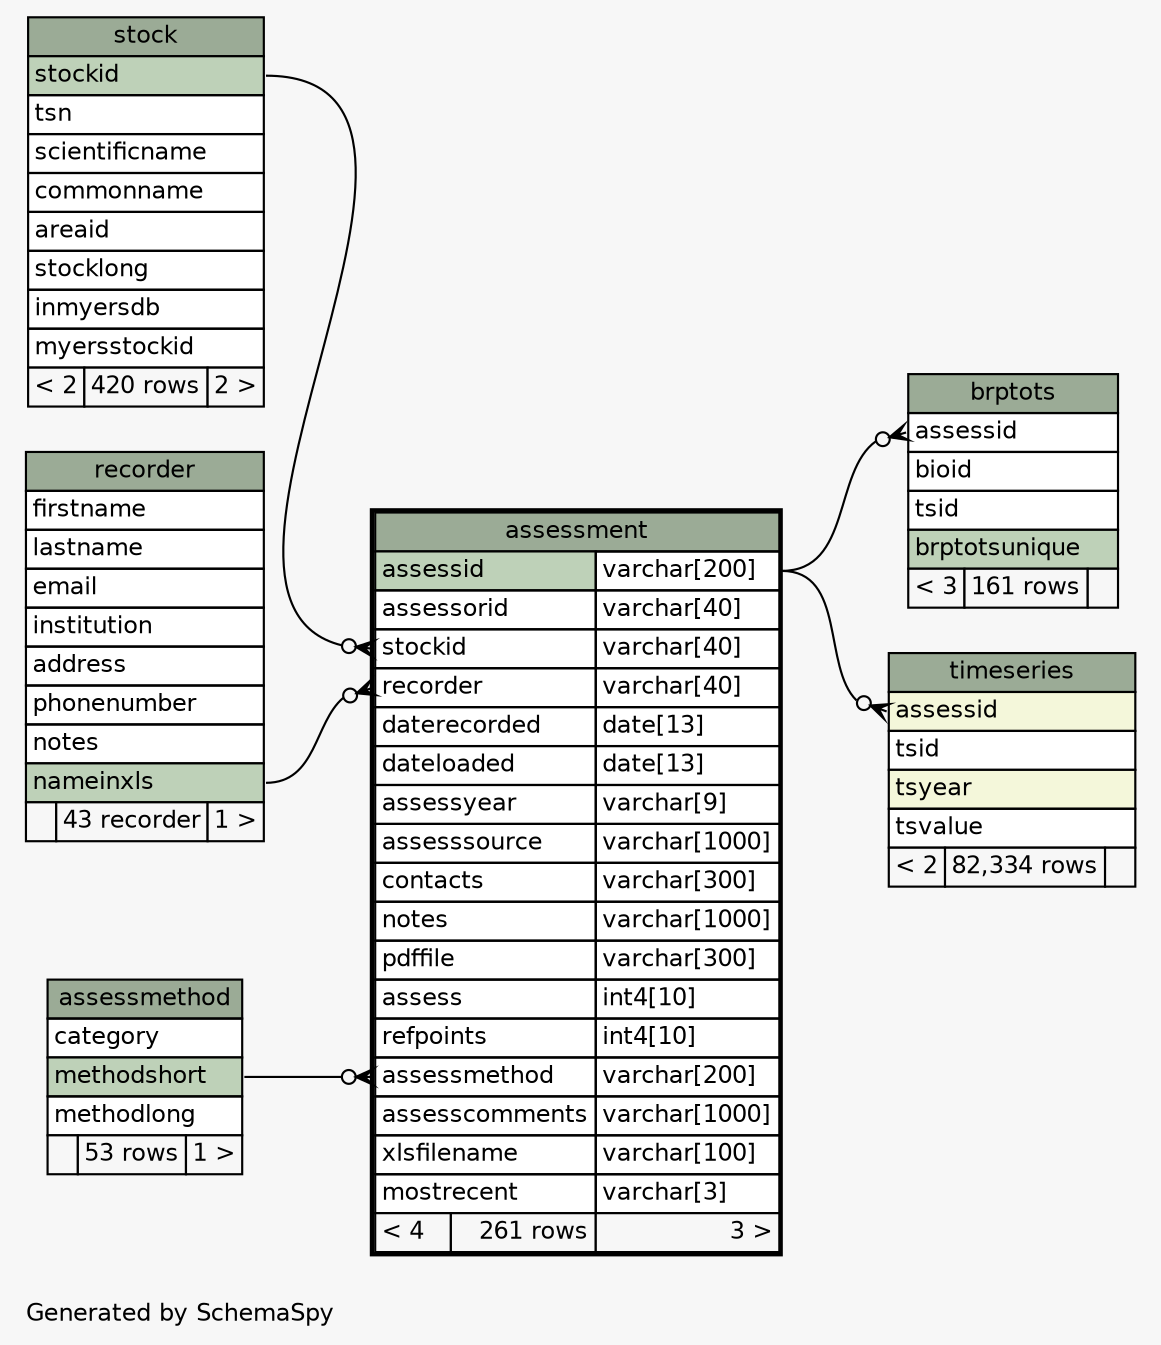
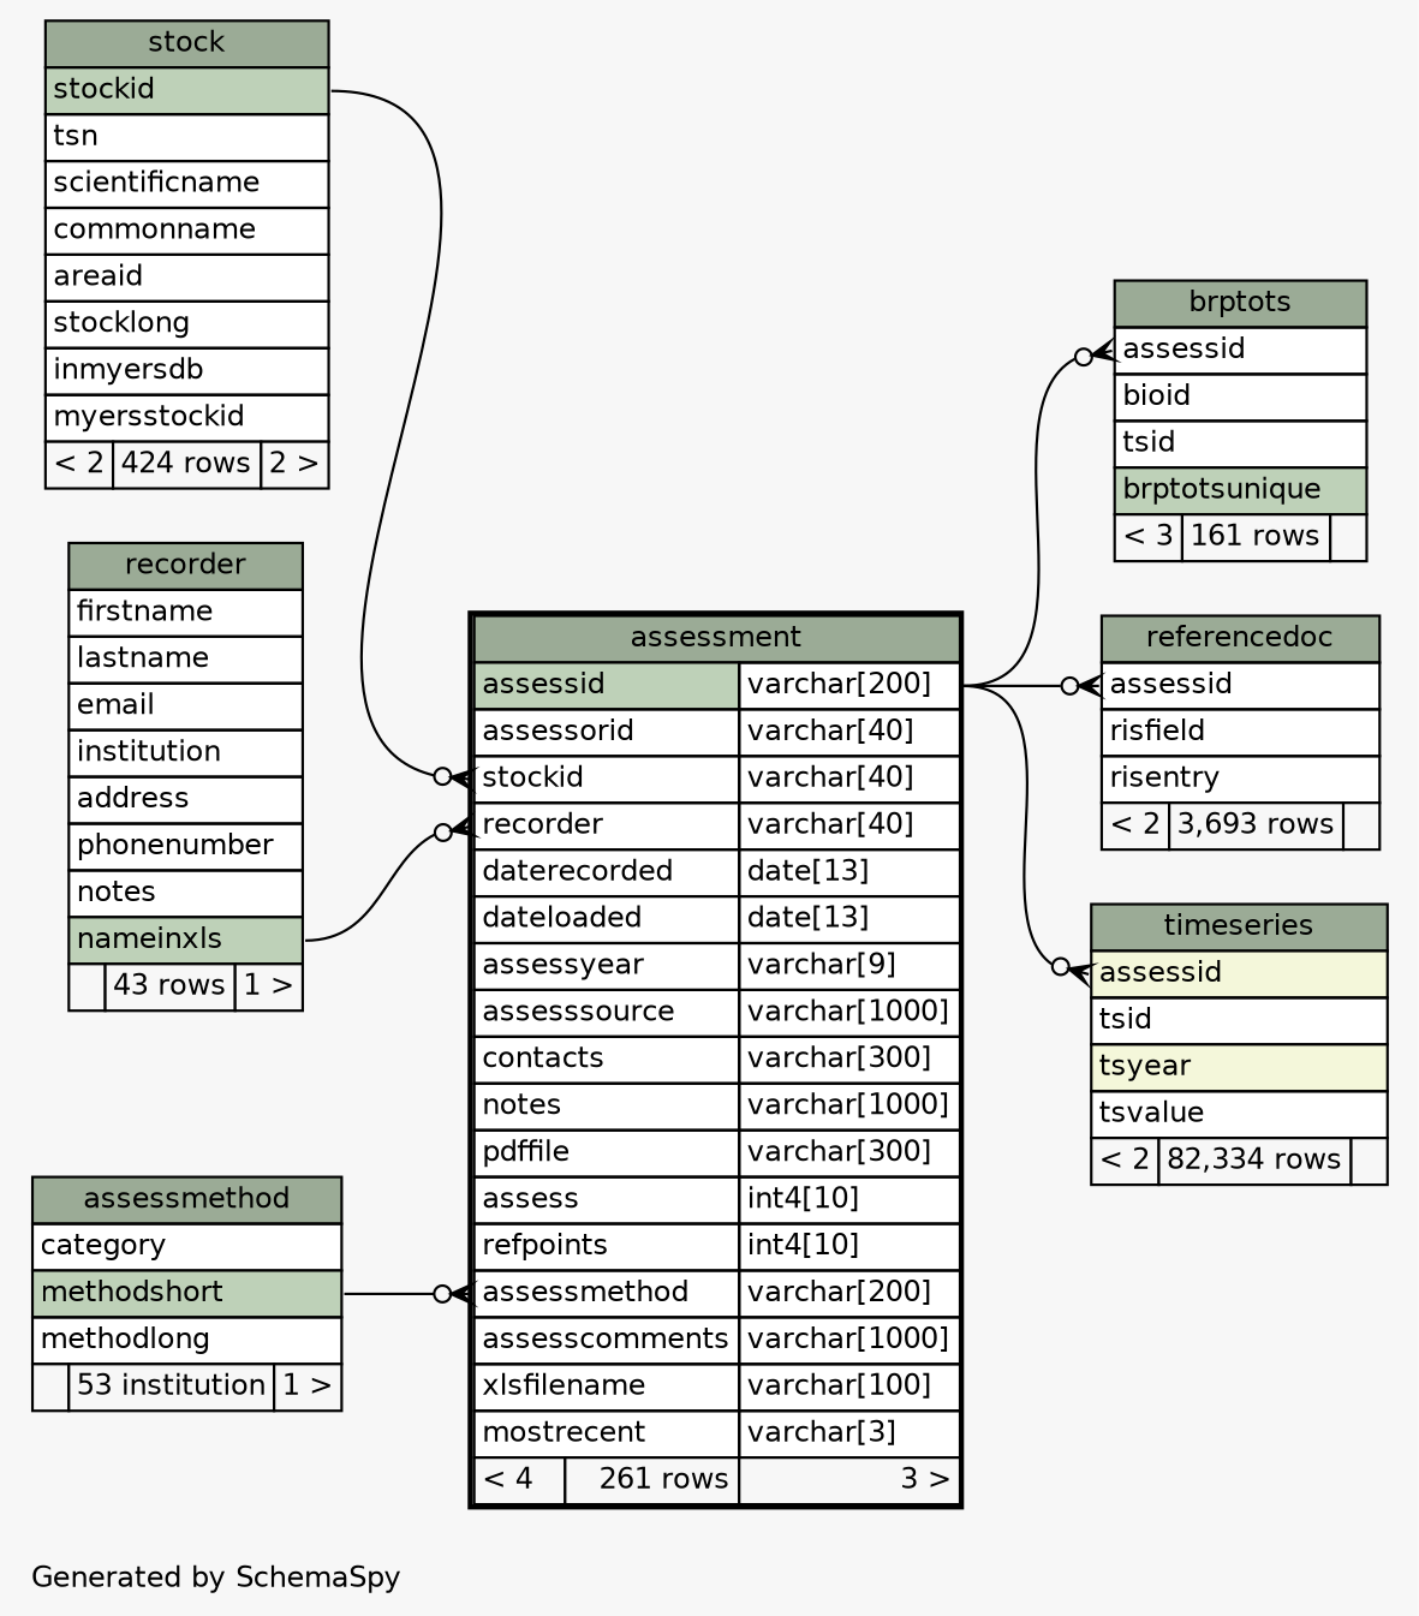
  digraph {
    bgcolor="#f7f7f7"
    fontname=Helvetica
    fontsize=11
    label="\nGenerated by SchemaSpy"
    labeljust=l
    nodesep=0.18
    rankdir=RL
    ranksep=0.46
    node [fontname=Helvetica fontsize=11 shape=plaintext]
    edge [arrowhead=none arrowsize=0.8 arrowtail=crowodot dir=back headport="assessid.type:e" tailport="assessid:w"]
    n1 [label=<     <TABLE BORDER="2" CELLBORDER="1" CELLSPACING="0" BGCOLOR="#ffffff">       <TR><TD COLSPAN="3" BGCOLOR="#9bab96" ALIGN="CENTER">assessment</TD></TR>       <TR><TD PORT="assessid" COLSPAN="2" BGCOLOR="#bed1b8" ALIGN="LEFT">assessid</TD><TD PORT="assessid.type" ALIGN="LEFT">varchar[200]</TD></TR>       <TR><TD PORT="assessorid" COLSPAN="2" ALIGN="LEFT">assessorid</TD><TD PORT="assessorid.type" ALIGN="LEFT">varchar[40]</TD></TR>       <TR><TD PORT="stockid" COLSPAN="2" ALIGN="LEFT">stockid</TD><TD PORT="stockid.type" ALIGN="LEFT">varchar[40]</TD></TR>       <TR><TD PORT="recorder" COLSPAN="2" ALIGN="LEFT">recorder</TD><TD PORT="recorder.type" ALIGN="LEFT">varchar[40]</TD></TR>       <TR><TD PORT="daterecorded" COLSPAN="2" ALIGN="LEFT">daterecorded</TD><TD PORT="daterecorded.type" ALIGN="LEFT">date[13]</TD></TR>       <TR><TD PORT="dateloaded" COLSPAN="2" ALIGN="LEFT">dateloaded</TD><TD PORT="dateloaded.type" ALIGN="LEFT">date[13]</TD></TR>       <TR><TD PORT="assessyear" COLSPAN="2" ALIGN="LEFT">assessyear</TD><TD PORT="assessyear.type" ALIGN="LEFT">varchar[9]</TD></TR>       <TR><TD PORT="assesssource" COLSPAN="2" ALIGN="LEFT">assesssource</TD><TD PORT="assesssource.type" ALIGN="LEFT">varchar[1000]</TD></TR>       <TR><TD PORT="contacts" COLSPAN="2" ALIGN="LEFT">contacts</TD><TD PORT="contacts.type" ALIGN="LEFT">varchar[300]</TD></TR>       <TR><TD PORT="notes" COLSPAN="2" ALIGN="LEFT">notes</TD><TD PORT="notes.type" ALIGN="LEFT">varchar[1000]</TD></TR>       <TR><TD PORT="pdffile" COLSPAN="2" ALIGN="LEFT">pdffile</TD><TD PORT="pdffile.type" ALIGN="LEFT">varchar[300]</TD></TR>       <TR><TD PORT="assess" COLSPAN="2" ALIGN="LEFT">assess</TD><TD PORT="assess.type" ALIGN="LEFT">int4[10]</TD></TR>       <TR><TD PORT="refpoints" COLSPAN="2" ALIGN="LEFT">refpoints</TD><TD PORT="refpoints.type" ALIGN="LEFT">int4[10]</TD></TR>       <TR><TD PORT="assessmethod" COLSPAN="2" ALIGN="LEFT">assessmethod</TD><TD PORT="assessmethod.type" ALIGN="LEFT">varchar[200]</TD></TR>       <TR><TD PORT="assesscomments" COLSPAN="2" ALIGN="LEFT">assesscomments</TD><TD PORT="assesscomments.type" ALIGN="LEFT">varchar[1000]</TD></TR>       <TR><TD PORT="xlsfilename" COLSPAN="2" ALIGN="LEFT">xlsfilename</TD><TD PORT="xlsfilename.type" ALIGN="LEFT">varchar[100]</TD></TR>       <TR><TD PORT="mostrecent" COLSPAN="2" ALIGN="LEFT">mostrecent</TD><TD PORT="mostrecent.type" ALIGN="LEFT">varchar[3]</TD></TR>       <TR><TD ALIGN="LEFT" BGCOLOR="#f7f7f7">&lt; 4</TD><TD ALIGN="RIGHT" BGCOLOR="#f7f7f7">261 rows</TD><TD ALIGN="RIGHT" BGCOLOR="#f7f7f7">3 &gt;</TD></TR>     </TABLE>>]
-   n2 [label=<     <TABLE BORDER="0" CELLBORDER="1" CELLSPACING="0" BGCOLOR="#ffffff">       <TR><TD COLSPAN="3" BGCOLOR="#9bab96" ALIGN="CENTER">assessmethod</TD></TR>       <TR><TD PORT="category" COLSPAN="3" ALIGN="LEFT">category</TD></TR>       <TR><TD PORT="methodshort" COLSPAN="3" BGCOLOR="#bed1b8" ALIGN="LEFT">methodshort</TD></TR>       <TR><TD PORT="methodlong" COLSPAN="3" ALIGN="LEFT">methodlong</TD></TR>       <TR><TD ALIGN="LEFT" BGCOLOR="#f7f7f7">  </TD><TD ALIGN="RIGHT" BGCOLOR="#f7f7f7">53 rows</TD><TD ALIGN="RIGHT" BGCOLOR="#f7f7f7">1 &gt;</TD></TR>     </TABLE>>]
-   n3 [label=<     <TABLE BORDER="0" CELLBORDER="1" CELLSPACING="0" BGCOLOR="#ffffff">       <TR><TD COLSPAN="3" BGCOLOR="#9bab96" ALIGN="CENTER">recorder</TD></TR>       <TR><TD PORT="firstname" COLSPAN="3" ALIGN="LEFT">firstname</TD></TR>       <TR><TD PORT="lastname" COLSPAN="3" ALIGN="LEFT">lastname</TD></TR>       <TR><TD PORT="email" COLSPAN="3" ALIGN="LEFT">email</TD></TR>       <TR><TD PORT="institution" COLSPAN="3" ALIGN="LEFT">institution</TD></TR>       <TR><TD PORT="address" COLSPAN="3" ALIGN="LEFT">address</TD></TR>       <TR><TD PORT="phonenumber" COLSPAN="3" ALIGN="LEFT">phonenumber</TD></TR>       <TR><TD PORT="notes" COLSPAN="3" ALIGN="LEFT">notes</TD></TR>       <TR><TD PORT="nameinxls" COLSPAN="3" BGCOLOR="#bed1b8" ALIGN="LEFT">nameinxls</TD></TR>       <TR><TD ALIGN="LEFT" BGCOLOR="#f7f7f7">  </TD><TD ALIGN="RIGHT" BGCOLOR="#f7f7f7">43 recorder</TD><TD ALIGN="RIGHT" BGCOLOR="#f7f7f7">1 &gt;</TD></TR>     </TABLE>>]
-   n4 [label=<     <TABLE BORDER="0" CELLBORDER="1" CELLSPACING="0" BGCOLOR="#ffffff">       <TR><TD COLSPAN="3" BGCOLOR="#9bab96" ALIGN="CENTER">stock</TD></TR>       <TR><TD PORT="stockid" COLSPAN="3" BGCOLOR="#bed1b8" ALIGN="LEFT">stockid</TD></TR>       <TR><TD PORT="tsn" COLSPAN="3" ALIGN="LEFT">tsn</TD></TR>       <TR><TD PORT="scientificname" COLSPAN="3" ALIGN="LEFT">scientificname</TD></TR>       <TR><TD PORT="commonname" COLSPAN="3" ALIGN="LEFT">commonname</TD></TR>       <TR><TD PORT="areaid" COLSPAN="3" ALIGN="LEFT">areaid</TD></TR>       <TR><TD PORT="stocklong" COLSPAN="3" ALIGN="LEFT">stocklong</TD></TR>       <TR><TD PORT="inmyersdb" COLSPAN="3" ALIGN="LEFT">inmyersdb</TD></TR>       <TR><TD PORT="myersstockid" COLSPAN="3" ALIGN="LEFT">myersstockid</TD></TR>       <TR><TD ALIGN="LEFT" BGCOLOR="#f7f7f7">&lt; 2</TD><TD ALIGN="RIGHT" BGCOLOR="#f7f7f7">420 rows</TD><TD ALIGN="RIGHT" BGCOLOR="#f7f7f7">2 &gt;</TD></TR>     </TABLE>>]
+   n2 [label=<     <TABLE BORDER="0" CELLBORDER="1" CELLSPACING="0" BGCOLOR="#ffffff">       <TR><TD COLSPAN="3" BGCOLOR="#9bab96" ALIGN="CENTER">assessmethod</TD></TR>       <TR><TD PORT="category" COLSPAN="3" ALIGN="LEFT">category</TD></TR>       <TR><TD PORT="methodshort" COLSPAN="3" BGCOLOR="#bed1b8" ALIGN="LEFT">methodshort</TD></TR>       <TR><TD PORT="methodlong" COLSPAN="3" ALIGN="LEFT">methodlong</TD></TR>       <TR><TD ALIGN="LEFT" BGCOLOR="#f7f7f7">  </TD><TD ALIGN="RIGHT" BGCOLOR="#f7f7f7">53 institution</TD><TD ALIGN="RIGHT" BGCOLOR="#f7f7f7">1 &gt;</TD></TR>     </TABLE>>]
+   n3 [label=<     <TABLE BORDER="0" CELLBORDER="1" CELLSPACING="0" BGCOLOR="#ffffff">       <TR><TD COLSPAN="3" BGCOLOR="#9bab96" ALIGN="CENTER">recorder</TD></TR>       <TR><TD PORT="firstname" COLSPAN="3" ALIGN="LEFT">firstname</TD></TR>       <TR><TD PORT="lastname" COLSPAN="3" ALIGN="LEFT">lastname</TD></TR>       <TR><TD PORT="email" COLSPAN="3" ALIGN="LEFT">email</TD></TR>       <TR><TD PORT="institution" COLSPAN="3" ALIGN="LEFT">institution</TD></TR>       <TR><TD PORT="address" COLSPAN="3" ALIGN="LEFT">address</TD></TR>       <TR><TD PORT="phonenumber" COLSPAN="3" ALIGN="LEFT">phonenumber</TD></TR>       <TR><TD PORT="notes" COLSPAN="3" ALIGN="LEFT">notes</TD></TR>       <TR><TD PORT="nameinxls" COLSPAN="3" BGCOLOR="#bed1b8" ALIGN="LEFT">nameinxls</TD></TR>       <TR><TD ALIGN="LEFT" BGCOLOR="#f7f7f7">  </TD><TD ALIGN="RIGHT" BGCOLOR="#f7f7f7">43 rows</TD><TD ALIGN="RIGHT" BGCOLOR="#f7f7f7">1 &gt;</TD></TR>     </TABLE>>]
+   n4 [label=<     <TABLE BORDER="0" CELLBORDER="1" CELLSPACING="0" BGCOLOR="#ffffff">       <TR><TD COLSPAN="3" BGCOLOR="#9bab96" ALIGN="CENTER">stock</TD></TR>       <TR><TD PORT="stockid" COLSPAN="3" BGCOLOR="#bed1b8" ALIGN="LEFT">stockid</TD></TR>       <TR><TD PORT="tsn" COLSPAN="3" ALIGN="LEFT">tsn</TD></TR>       <TR><TD PORT="scientificname" COLSPAN="3" ALIGN="LEFT">scientificname</TD></TR>       <TR><TD PORT="commonname" COLSPAN="3" ALIGN="LEFT">commonname</TD></TR>       <TR><TD PORT="areaid" COLSPAN="3" ALIGN="LEFT">areaid</TD></TR>       <TR><TD PORT="stocklong" COLSPAN="3" ALIGN="LEFT">stocklong</TD></TR>       <TR><TD PORT="inmyersdb" COLSPAN="3" ALIGN="LEFT">inmyersdb</TD></TR>       <TR><TD PORT="myersstockid" COLSPAN="3" ALIGN="LEFT">myersstockid</TD></TR>       <TR><TD ALIGN="LEFT" BGCOLOR="#f7f7f7">&lt; 2</TD><TD ALIGN="RIGHT" BGCOLOR="#f7f7f7">424 rows</TD><TD ALIGN="RIGHT" BGCOLOR="#f7f7f7">2 &gt;</TD></TR>     </TABLE>>]
    n5 [label=<     <TABLE BORDER="0" CELLBORDER="1" CELLSPACING="0" BGCOLOR="#ffffff">       <TR><TD COLSPAN="3" BGCOLOR="#9bab96" ALIGN="CENTER">brptots</TD></TR>       <TR><TD PORT="assessid" COLSPAN="3" ALIGN="LEFT">assessid</TD></TR>       <TR><TD PORT="bioid" COLSPAN="3" ALIGN="LEFT">bioid</TD></TR>       <TR><TD PORT="tsid" COLSPAN="3" ALIGN="LEFT">tsid</TD></TR>       <TR><TD PORT="brptotsunique" COLSPAN="3" BGCOLOR="#bed1b8" ALIGN="LEFT">brptotsunique</TD></TR>       <TR><TD ALIGN="LEFT" BGCOLOR="#f7f7f7">&lt; 3</TD><TD ALIGN="RIGHT" BGCOLOR="#f7f7f7">161 rows</TD><TD ALIGN="RIGHT" BGCOLOR="#f7f7f7">  </TD></TR>     </TABLE>>]
+   n6 [label=<     <TABLE BORDER="0" CELLBORDER="1" CELLSPACING="0" BGCOLOR="#ffffff">       <TR><TD COLSPAN="3" BGCOLOR="#9bab96" ALIGN="CENTER">referencedoc</TD></TR>       <TR><TD PORT="assessid" COLSPAN="3" ALIGN="LEFT">assessid</TD></TR>       <TR><TD PORT="risfield" COLSPAN="3" ALIGN="LEFT">risfield</TD></TR>       <TR><TD PORT="risentry" COLSPAN="3" ALIGN="LEFT">risentry</TD></TR>       <TR><TD ALIGN="LEFT" BGCOLOR="#f7f7f7">&lt; 2</TD><TD ALIGN="RIGHT" BGCOLOR="#f7f7f7">3,693 rows</TD><TD ALIGN="RIGHT" BGCOLOR="#f7f7f7">  </TD></TR>     </TABLE>>]
    n7 [label=<     <TABLE BORDER="0" CELLBORDER="1" CELLSPACING="0" BGCOLOR="#ffffff">       <TR><TD COLSPAN="3" BGCOLOR="#9bab96" ALIGN="CENTER">timeseries</TD></TR>       <TR><TD PORT="assessid" COLSPAN="3" BGCOLOR="#f4f7da" ALIGN="LEFT">assessid</TD></TR>       <TR><TD PORT="tsid" COLSPAN="3" ALIGN="LEFT">tsid</TD></TR>       <TR><TD PORT="tsyear" COLSPAN="3" BGCOLOR="#f4f7da" ALIGN="LEFT">tsyear</TD></TR>       <TR><TD PORT="tsvalue" COLSPAN="3" ALIGN="LEFT">tsvalue</TD></TR>       <TR><TD ALIGN="LEFT" BGCOLOR="#f7f7f7">&lt; 2</TD><TD ALIGN="RIGHT" BGCOLOR="#f7f7f7">82,334 rows</TD><TD ALIGN="RIGHT" BGCOLOR="#f7f7f7">  </TD></TR>     </TABLE>>]
    n1 -> n2 [headport="methodshort:e" tailport="assessmethod:w"]
    n1 -> n3 [headport="nameinxls:e" tailport="recorder:w"]
    n1 -> n4 [headport="stockid:e" tailport="stockid:w"]
    n5 -> n1
+   n6 -> n1
    n7 -> n1
  }
